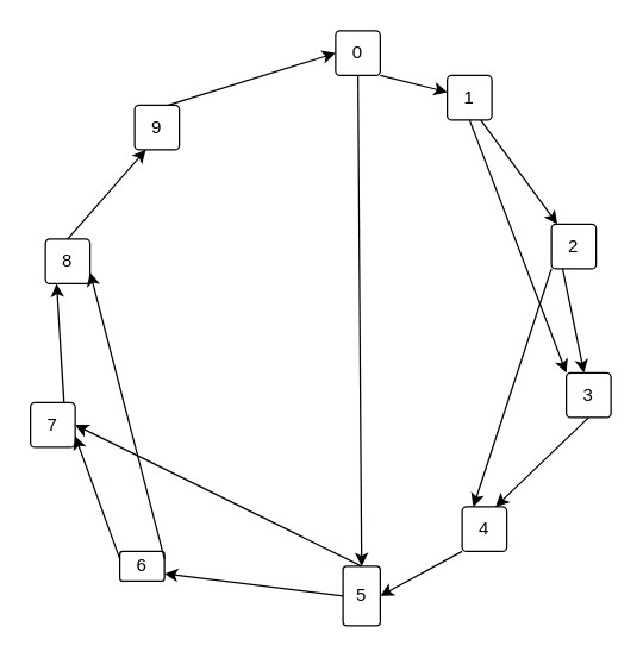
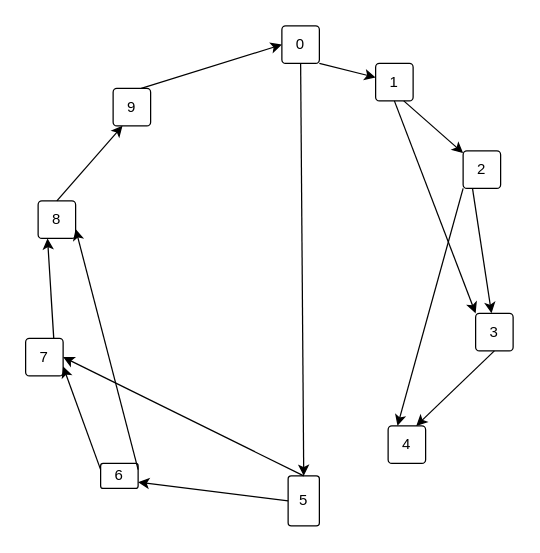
  <mxCell id="0" />
  <mxCell id="1" parent="0" />
  <mxCell id="2" value="1" style="rounded=1;arcSize=10;whiteSpace=wrap;html=1;align=center;" vertex="1" parent="1"><mxGeometry x="300" y="50" width="30" height="30" as="geometry" /></mxCell>
  <mxCell id="3" style="rounded=0;orthogonalLoop=1;jettySize=auto;html=1;exitX=1;exitY=1;exitDx=0;exitDy=0;" edge="1" parent="1" source="4" target="2"><mxGeometry relative="1" as="geometry"><mxPoint x="203.75" y="40" as="sourcePoint" /><mxPoint x="166.25" y="87.5" as="targetPoint" /></mxGeometry></mxCell>
  <mxCell id="4" value="0" style="rounded=1;arcSize=10;whiteSpace=wrap;html=1;align=center;" vertex="1" parent="1"><mxGeometry x="225" y="20" width="30" height="30" as="geometry" /></mxCell>
- <mxCell id="5" value="2" style="rounded=1;arcSize=10;whiteSpace=wrap;html=1;align=center;" vertex="1" parent="1"><mxGeometry x="370" y="150" width="30" height="30" as="geometry" /></mxCell>
+ <mxCell id="5" value="2" style="rounded=1;arcSize=10;whiteSpace=wrap;html=1;align=center;" vertex="1" parent="1"><mxGeometry x="370" y="120" width="30" height="30" as="geometry" /></mxCell>
  <mxCell id="6" value="3" style="rounded=1;arcSize=10;whiteSpace=wrap;html=1;align=center;" vertex="1" parent="1"><mxGeometry x="380" y="250" width="30" height="30" as="geometry" /></mxCell>
  <mxCell id="7" value="5" style="rounded=1;arcSize=10;whiteSpace=wrap;html=1;align=center;" vertex="1" parent="1"><mxGeometry x="230" y="380" width="25" height="40" as="geometry" /></mxCell>
  <mxCell id="8" value="4" style="rounded=1;arcSize=10;whiteSpace=wrap;html=1;align=center;" vertex="1" parent="1"><mxGeometry x="310" y="340" width="30" height="30" as="geometry" /></mxCell>
  <mxCell id="9" value="9" style="rounded=1;arcSize=10;whiteSpace=wrap;html=1;align=center;" vertex="1" parent="1"><mxGeometry x="90" y="70" width="30" height="30" as="geometry" /></mxCell>
  <mxCell id="10" value="8" style="rounded=1;arcSize=10;whiteSpace=wrap;html=1;align=center;" vertex="1" parent="1"><mxGeometry x="30" y="160" width="30" height="30" as="geometry" /></mxCell>
  <mxCell id="11" value="6" style="rounded=1;arcSize=10;whiteSpace=wrap;html=1;align=center;" vertex="1" parent="1"><mxGeometry x="80" y="370" width="30" height="20" as="geometry" /></mxCell>
  <mxCell id="12" value="7" style="rounded=1;arcSize=10;whiteSpace=wrap;html=1;align=center;" vertex="1" parent="1"><mxGeometry x="20" y="270" width="30" height="30" as="geometry" /></mxCell>
  <mxCell id="13" style="rounded=0;orthogonalLoop=1;jettySize=auto;html=1;exitX=0.75;exitY=1;exitDx=0;exitDy=0;" edge="1" parent="1" source="2" target="5"><mxGeometry relative="1" as="geometry"><mxPoint x="323.75" y="6" as="sourcePoint" /><mxPoint x="250" y="44" as="targetPoint" /></mxGeometry></mxCell>
  <mxCell id="14" style="rounded=0;orthogonalLoop=1;jettySize=auto;html=1;exitX=0.25;exitY=1;exitDx=0;exitDy=0;" edge="1" parent="1" source="5" target="6"><mxGeometry relative="1" as="geometry"><mxPoint x="343.75" y="10" as="sourcePoint" /><mxPoint x="270" y="48" as="targetPoint" /></mxGeometry></mxCell>
  <mxCell id="15" style="rounded=0;orthogonalLoop=1;jettySize=auto;html=1;exitX=0.5;exitY=1;exitDx=0;exitDy=0;entryX=0.75;entryY=0;entryDx=0;entryDy=0;" edge="1" parent="1" source="6" target="8"><mxGeometry relative="1" as="geometry"><mxPoint x="373.75" y="10" as="sourcePoint" /><mxPoint x="300" y="48" as="targetPoint" /></mxGeometry></mxCell>
- <mxCell id="16" style="rounded=0;orthogonalLoop=1;jettySize=auto;html=1;exitX=0;exitY=1;exitDx=0;exitDy=0;entryX=1;entryY=0.5;entryDx=0;entryDy=0;" edge="1" parent="1" source="8" target="7"><mxGeometry relative="1" as="geometry"><mxPoint x="393.75" y="14" as="sourcePoint" /><mxPoint x="320" y="52" as="targetPoint" /></mxGeometry></mxCell>
  <mxCell id="17" style="rounded=0;orthogonalLoop=1;jettySize=auto;html=1;exitX=0;exitY=0.5;exitDx=0;exitDy=0;entryX=1;entryY=0.75;entryDx=0;entryDy=0;" edge="1" parent="1" source="7" target="11"><mxGeometry relative="1" as="geometry"><mxPoint x="403.75" y="20" as="sourcePoint" /><mxPoint x="330" y="58" as="targetPoint" /></mxGeometry></mxCell>
  <mxCell id="18" style="rounded=0;orthogonalLoop=1;jettySize=auto;html=1;exitX=0;exitY=0.25;exitDx=0;exitDy=0;entryX=1;entryY=0.75;entryDx=0;entryDy=0;" edge="1" parent="1" source="11" target="12"><mxGeometry relative="1" as="geometry"><mxPoint x="423.75" y="24" as="sourcePoint" /><mxPoint x="350" y="62" as="targetPoint" /></mxGeometry></mxCell>
  <mxCell id="19" style="rounded=0;orthogonalLoop=1;jettySize=auto;html=1;exitX=0.75;exitY=0;exitDx=0;exitDy=0;entryX=0.25;entryY=1;entryDx=0;entryDy=0;" edge="1" parent="1" source="12" target="10"><mxGeometry relative="1" as="geometry"><mxPoint x="453.75" y="24" as="sourcePoint" /><mxPoint x="380" y="62" as="targetPoint" /></mxGeometry></mxCell>
  <mxCell id="20" style="rounded=0;orthogonalLoop=1;jettySize=auto;html=1;exitX=0.5;exitY=0;exitDx=0;exitDy=0;entryX=0.25;entryY=1;entryDx=0;entryDy=0;" edge="1" parent="1" source="10" target="9"><mxGeometry relative="1" as="geometry"><mxPoint x="473.75" y="28" as="sourcePoint" /><mxPoint x="400" y="66" as="targetPoint" /></mxGeometry></mxCell>
  <mxCell id="21" style="rounded=0;orthogonalLoop=1;jettySize=auto;html=1;exitX=0.75;exitY=0;exitDx=0;exitDy=0;entryX=0;entryY=0.5;entryDx=0;entryDy=0;" edge="1" parent="1" source="9" target="4"><mxGeometry relative="1" as="geometry"><mxPoint x="463.75" y="58" as="sourcePoint" /><mxPoint x="390" y="96" as="targetPoint" /></mxGeometry></mxCell>
  <mxCell id="22" style="rounded=0;orthogonalLoop=1;jettySize=auto;html=1;exitX=0.5;exitY=1;exitDx=0;exitDy=0;entryX=0;entryY=0;entryDx=0;entryDy=0;" edge="1" parent="1" source="2" target="6"><mxGeometry relative="1" as="geometry"><mxPoint x="493.75" y="58" as="sourcePoint" /><mxPoint x="420" y="96" as="targetPoint" /></mxGeometry></mxCell>
  <mxCell id="23" style="rounded=0;orthogonalLoop=1;jettySize=auto;html=1;exitX=0;exitY=1;exitDx=0;exitDy=0;entryX=0.25;entryY=0;entryDx=0;entryDy=0;" edge="1" parent="1" source="5" target="8"><mxGeometry relative="1" as="geometry"><mxPoint x="513.75" y="62" as="sourcePoint" /><mxPoint x="440" y="100" as="targetPoint" /></mxGeometry></mxCell>
  <mxCell id="24" style="rounded=0;orthogonalLoop=1;jettySize=auto;html=1;exitX=0.5;exitY=1;exitDx=0;exitDy=0;entryX=0.5;entryY=0;entryDx=0;entryDy=0;" edge="1" parent="1" source="4" target="7"><mxGeometry relative="1" as="geometry"><mxPoint x="325" y="90" as="sourcePoint" /><mxPoint x="390" y="260" as="targetPoint" /></mxGeometry></mxCell>
  <mxCell id="25" style="rounded=0;orthogonalLoop=1;jettySize=auto;html=1;exitX=1;exitY=0.25;exitDx=0;exitDy=0;entryX=1;entryY=0.75;entryDx=0;entryDy=0;" edge="1" parent="1" source="11" target="10"><mxGeometry relative="1" as="geometry"><mxPoint x="335" y="100" as="sourcePoint" /><mxPoint x="400" y="270" as="targetPoint" /></mxGeometry></mxCell>
  <mxCell id="26" style="rounded=0;orthogonalLoop=1;jettySize=auto;html=1;exitX=0.5;exitY=0;exitDx=0;exitDy=0;entryX=1;entryY=0.5;entryDx=0;entryDy=0;" edge="1" parent="1" source="7" target="12"><mxGeometry relative="1" as="geometry"><mxPoint x="345" y="110" as="sourcePoint" /><mxPoint x="410" y="280" as="targetPoint" /></mxGeometry></mxCell>
